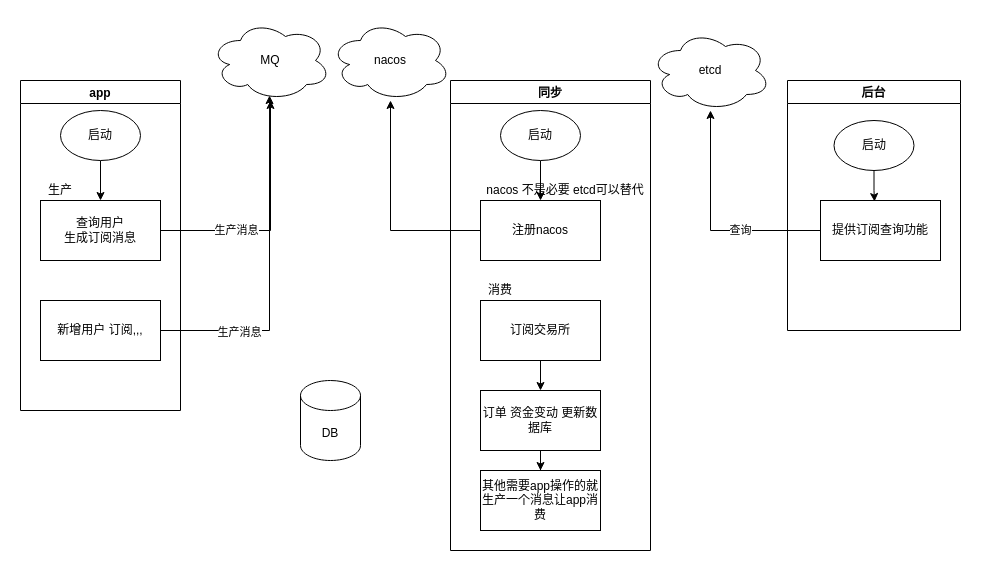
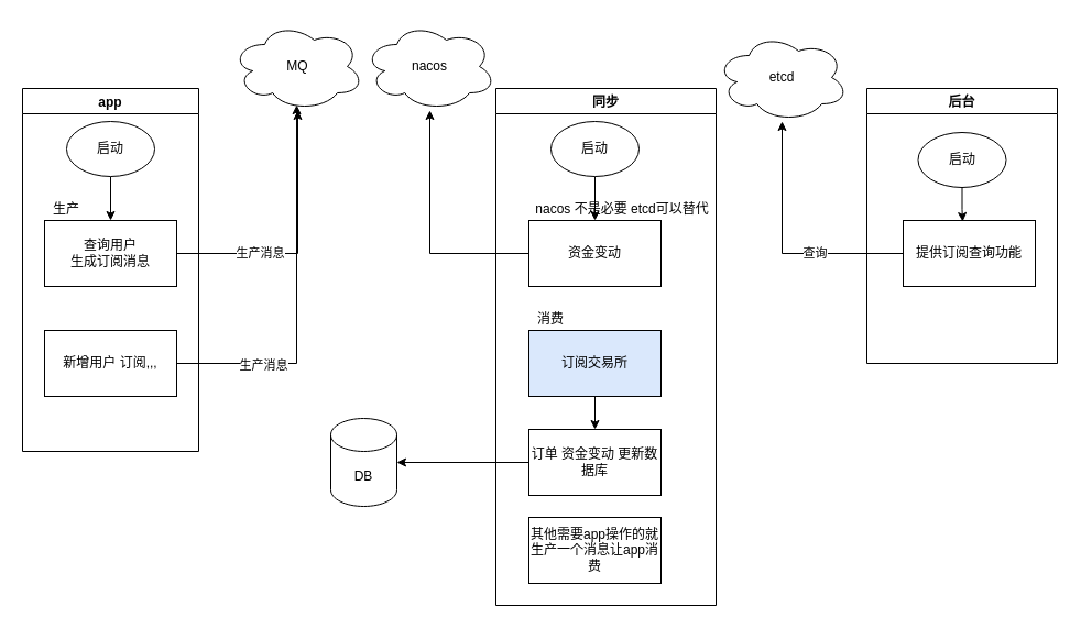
  <mxCell id="0" />
  <mxCell id="1" parent="0" />
  <mxCell id="2" value="app" style="swimlane;" vertex="1" parent="1"><mxGeometry x="20" y="80" width="160" height="330" as="geometry" /></mxCell>
  <mxCell id="3" style="edgeStyle=orthogonalEdgeStyle;rounded=0;orthogonalLoop=1;jettySize=auto;html=1;entryX=0.5;entryY=0;entryDx=0;entryDy=0;" edge="1" parent="2" source="4" target="5"><mxGeometry relative="1" as="geometry" /></mxCell>
  <mxCell id="4" value="启动" style="ellipse;whiteSpace=wrap;html=1;" vertex="1" parent="2"><mxGeometry x="40" y="30" width="80" height="50" as="geometry" /></mxCell>
  <mxCell id="5" value="查询用户&lt;br&gt;生成订阅消息" style="rounded=0;whiteSpace=wrap;html=1;" vertex="1" parent="2"><mxGeometry x="20" y="120" width="120" height="60" as="geometry" /></mxCell>
  <mxCell id="6" value="新增用户 订阅,,," style="rounded=0;whiteSpace=wrap;html=1;" vertex="1" parent="2"><mxGeometry x="20" y="220" width="120" height="60" as="geometry" /></mxCell>
  <mxCell id="7" value="生产" style="text;html=1;strokeColor=none;fillColor=none;align=center;verticalAlign=middle;whiteSpace=wrap;rounded=0;" vertex="1" parent="2"><mxGeometry x="20" y="100" width="40" height="20" as="geometry" /></mxCell>
  <mxCell id="8" value="MQ" style="ellipse;shape=cloud;whiteSpace=wrap;html=1;" vertex="1" parent="1"><mxGeometry x="210" y="20" width="120" height="80" as="geometry" /></mxCell>
  <mxCell id="9" style="edgeStyle=orthogonalEdgeStyle;rounded=0;orthogonalLoop=1;jettySize=auto;html=1;" edge="1" parent="1" source="5" target="8"><mxGeometry relative="1" as="geometry" /></mxCell>
  <mxCell id="10" value="生产消息" style="edgeLabel;html=1;align=center;verticalAlign=middle;resizable=0;points=[];" vertex="1" connectable="0" parent="9"><mxGeometry x="-0.375" y="1" relative="1" as="geometry"><mxPoint as="offset" /></mxGeometry></mxCell>
  <mxCell id="11" value="同步" style="swimlane;" vertex="1" parent="1"><mxGeometry x="450" y="80" width="200" height="470" as="geometry" /></mxCell>
  <mxCell id="12" style="edgeStyle=orthogonalEdgeStyle;rounded=0;orthogonalLoop=1;jettySize=auto;html=1;exitX=0.5;exitY=1;exitDx=0;exitDy=0;entryX=0.5;entryY=0;entryDx=0;entryDy=0;" edge="1" parent="11" source="13" target="14"><mxGeometry relative="1" as="geometry" /></mxCell>
  <mxCell id="13" value="启动" style="ellipse;whiteSpace=wrap;html=1;" vertex="1" parent="11"><mxGeometry x="50" y="30" width="80" height="50" as="geometry" /></mxCell>
- <mxCell id="14" value="注册nacos&lt;br&gt;" style="rounded=0;whiteSpace=wrap;html=1;" vertex="1" parent="11"><mxGeometry x="30" y="120" width="120" height="60" as="geometry" /></mxCell>
+ <mxCell id="14" value="资金变动&lt;br&gt;" style="rounded=0;whiteSpace=wrap;html=1;" vertex="1" parent="11"><mxGeometry x="30" y="120" width="120" height="60" as="geometry" /></mxCell>
  <mxCell id="15" style="edgeStyle=orthogonalEdgeStyle;rounded=0;orthogonalLoop=1;jettySize=auto;html=1;entryX=0.5;entryY=0;entryDx=0;entryDy=0;" edge="1" parent="11" source="16" target="17"><mxGeometry relative="1" as="geometry" /></mxCell>
- <mxCell id="16" value="订阅交易所" style="rounded=0;whiteSpace=wrap;html=1;" vertex="1" parent="11"><mxGeometry x="30" y="220" width="120" height="60" as="geometry" /></mxCell>
+ <mxCell id="16" value="订阅交易所" style="rounded=0;whiteSpace=wrap;html=1;fillColor=#dae8fc;" vertex="1" parent="11"><mxGeometry x="30" y="220" width="120" height="60" as="geometry" /></mxCell>
  <mxCell id="17" value="订单 资金变动 更新数据库" style="rounded=0;whiteSpace=wrap;html=1;" vertex="1" parent="11"><mxGeometry x="30" y="310" width="120" height="60" as="geometry" /></mxCell>
  <mxCell id="18" value="其他需要app操作的就生产一个消息让app消费" style="rounded=0;whiteSpace=wrap;html=1;" vertex="1" parent="11"><mxGeometry x="30" y="390" width="120" height="60" as="geometry" /></mxCell>
  <mxCell id="19" value="消费" style="text;html=1;strokeColor=none;fillColor=none;align=center;verticalAlign=middle;whiteSpace=wrap;rounded=0;" vertex="1" parent="11"><mxGeometry x="30" y="200" width="40" height="20" as="geometry" /></mxCell>
  <mxCell id="20" value="nacos 不是必要 etcd可以替代&lt;br&gt;" style="text;html=1;strokeColor=none;fillColor=none;align=center;verticalAlign=middle;whiteSpace=wrap;rounded=0;rotation=0;" vertex="1" parent="11"><mxGeometry x="30" y="100" width="170" height="20" as="geometry" /></mxCell>
  <mxCell id="21" value="nacos" style="ellipse;shape=cloud;whiteSpace=wrap;html=1;" vertex="1" parent="1"><mxGeometry x="330" y="20" width="120" height="80" as="geometry" /></mxCell>
  <mxCell id="22" style="edgeStyle=orthogonalEdgeStyle;rounded=0;orthogonalLoop=1;jettySize=auto;html=1;" edge="1" parent="1" source="14" target="21"><mxGeometry relative="1" as="geometry" /></mxCell>
  <mxCell id="23" value="DB" style="shape=cylinder3;whiteSpace=wrap;html=1;boundedLbl=1;backgroundOutline=1;size=15;" vertex="1" parent="1"><mxGeometry x="300" y="380" width="60" height="80" as="geometry" /></mxCell>
- <mxCell id="24" style="edgeStyle=orthogonalEdgeStyle;rounded=0;orthogonalLoop=1;jettySize=auto;html=1;" edge="1" parent="1" source="17" target="18"><mxGeometry relative="1" as="geometry" /></mxCell>
+ <mxCell id="24" style="edgeStyle=orthogonalEdgeStyle;rounded=0;orthogonalLoop=1;jettySize=auto;html=1;entryX=1;entryY=0.5;entryDx=0;entryDy=0;entryPerimeter=0;" edge="1" parent="1" source="17" target="23"><mxGeometry relative="1" as="geometry" /></mxCell>
  <mxCell id="25" value="etcd" style="ellipse;shape=cloud;whiteSpace=wrap;html=1;" vertex="1" parent="1"><mxGeometry x="650" y="30" width="120" height="80" as="geometry" /></mxCell>
  <mxCell id="26" value="后台" style="swimlane;" vertex="1" parent="1"><mxGeometry x="787" y="80" width="173" height="250" as="geometry" /></mxCell>
  <mxCell id="27" style="edgeStyle=orthogonalEdgeStyle;rounded=0;orthogonalLoop=1;jettySize=auto;html=1;entryX=0.45;entryY=0.017;entryDx=0;entryDy=0;entryPerimeter=0;" edge="1" parent="26" source="28" target="29"><mxGeometry relative="1" as="geometry" /></mxCell>
  <mxCell id="28" value="启动" style="ellipse;whiteSpace=wrap;html=1;" vertex="1" parent="26"><mxGeometry x="46.5" y="40" width="80" height="50" as="geometry" /></mxCell>
  <mxCell id="29" value="提供订阅查询功能" style="rounded=0;whiteSpace=wrap;html=1;" vertex="1" parent="26"><mxGeometry x="33" y="120" width="120" height="60" as="geometry" /></mxCell>
  <mxCell id="30" value="查询" style="edgeStyle=orthogonalEdgeStyle;rounded=0;orthogonalLoop=1;jettySize=auto;html=1;" edge="1" parent="1" source="29" target="25"><mxGeometry x="-0.304" relative="1" as="geometry"><mxPoint as="offset" /></mxGeometry></mxCell>
  <mxCell id="31" style="edgeStyle=orthogonalEdgeStyle;rounded=0;orthogonalLoop=1;jettySize=auto;html=1;entryX=0.492;entryY=0.938;entryDx=0;entryDy=0;entryPerimeter=0;" edge="1" parent="1" source="6" target="8"><mxGeometry relative="1" as="geometry" /></mxCell>
  <mxCell id="32" value="生产消息" style="edgeLabel;html=1;align=center;verticalAlign=middle;resizable=0;points=[];" vertex="1" connectable="0" parent="31"><mxGeometry x="-0.548" y="-1" relative="1" as="geometry"><mxPoint as="offset" /></mxGeometry></mxCell>
